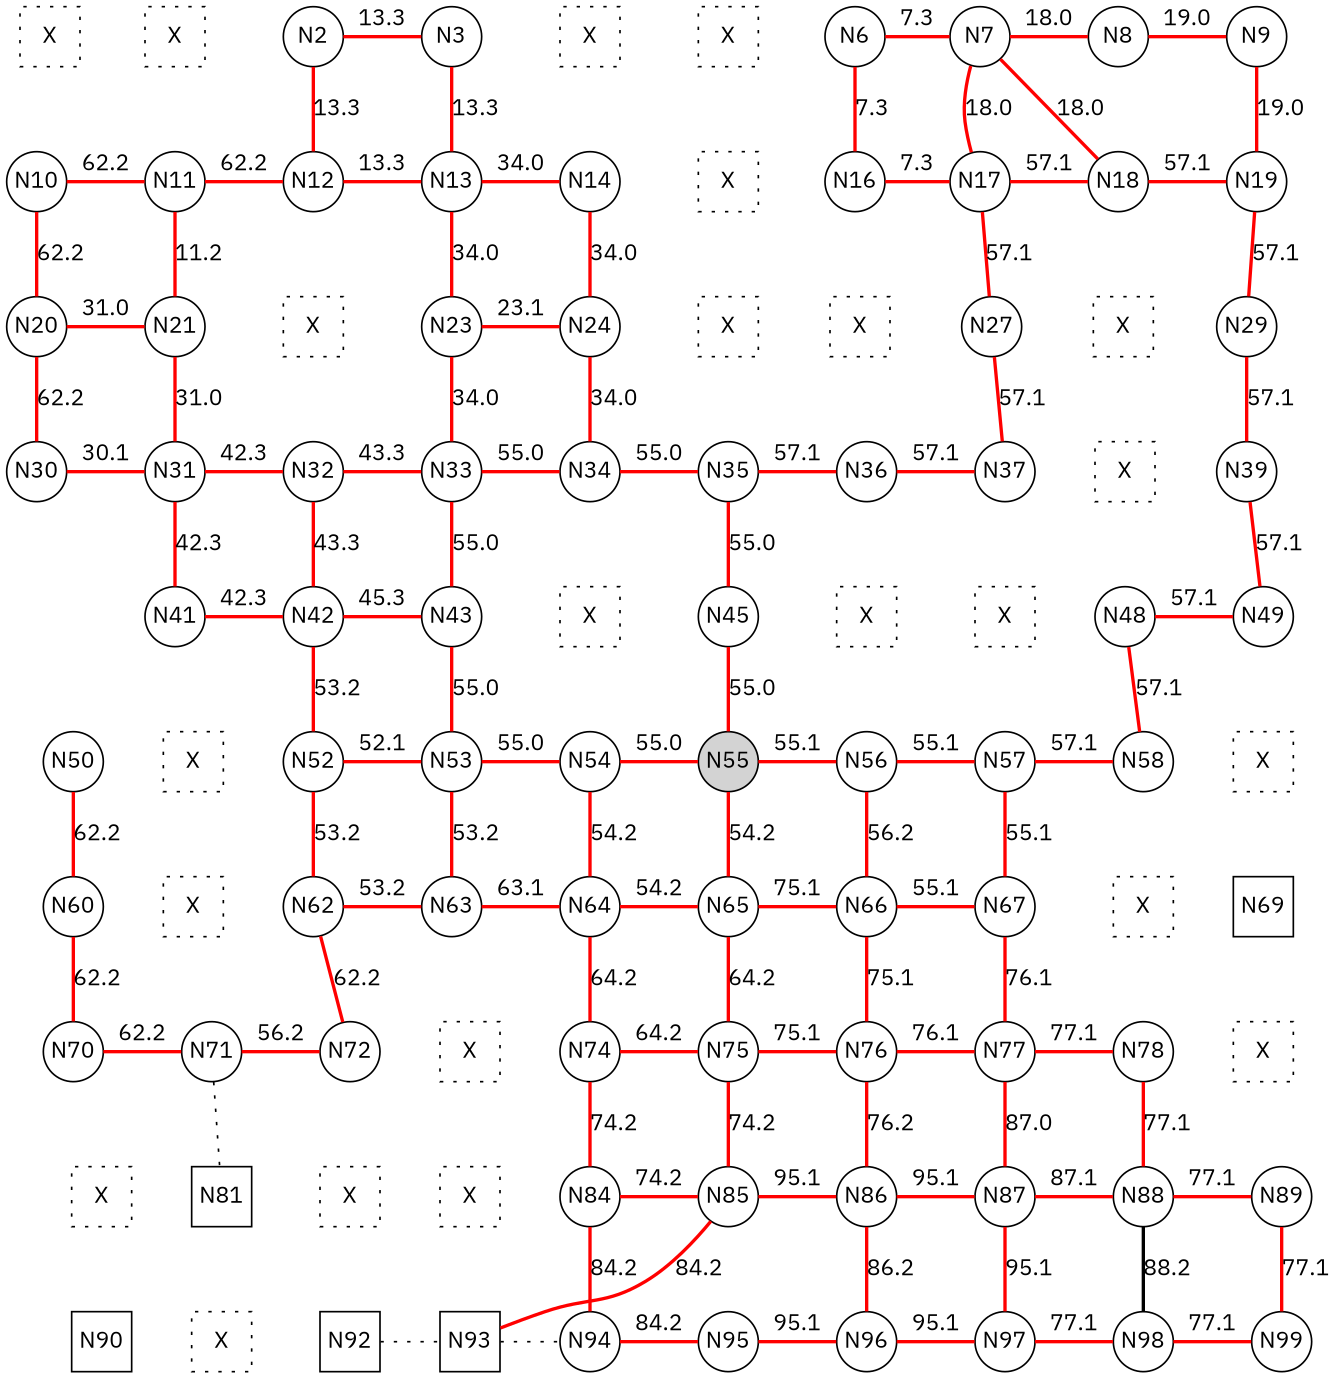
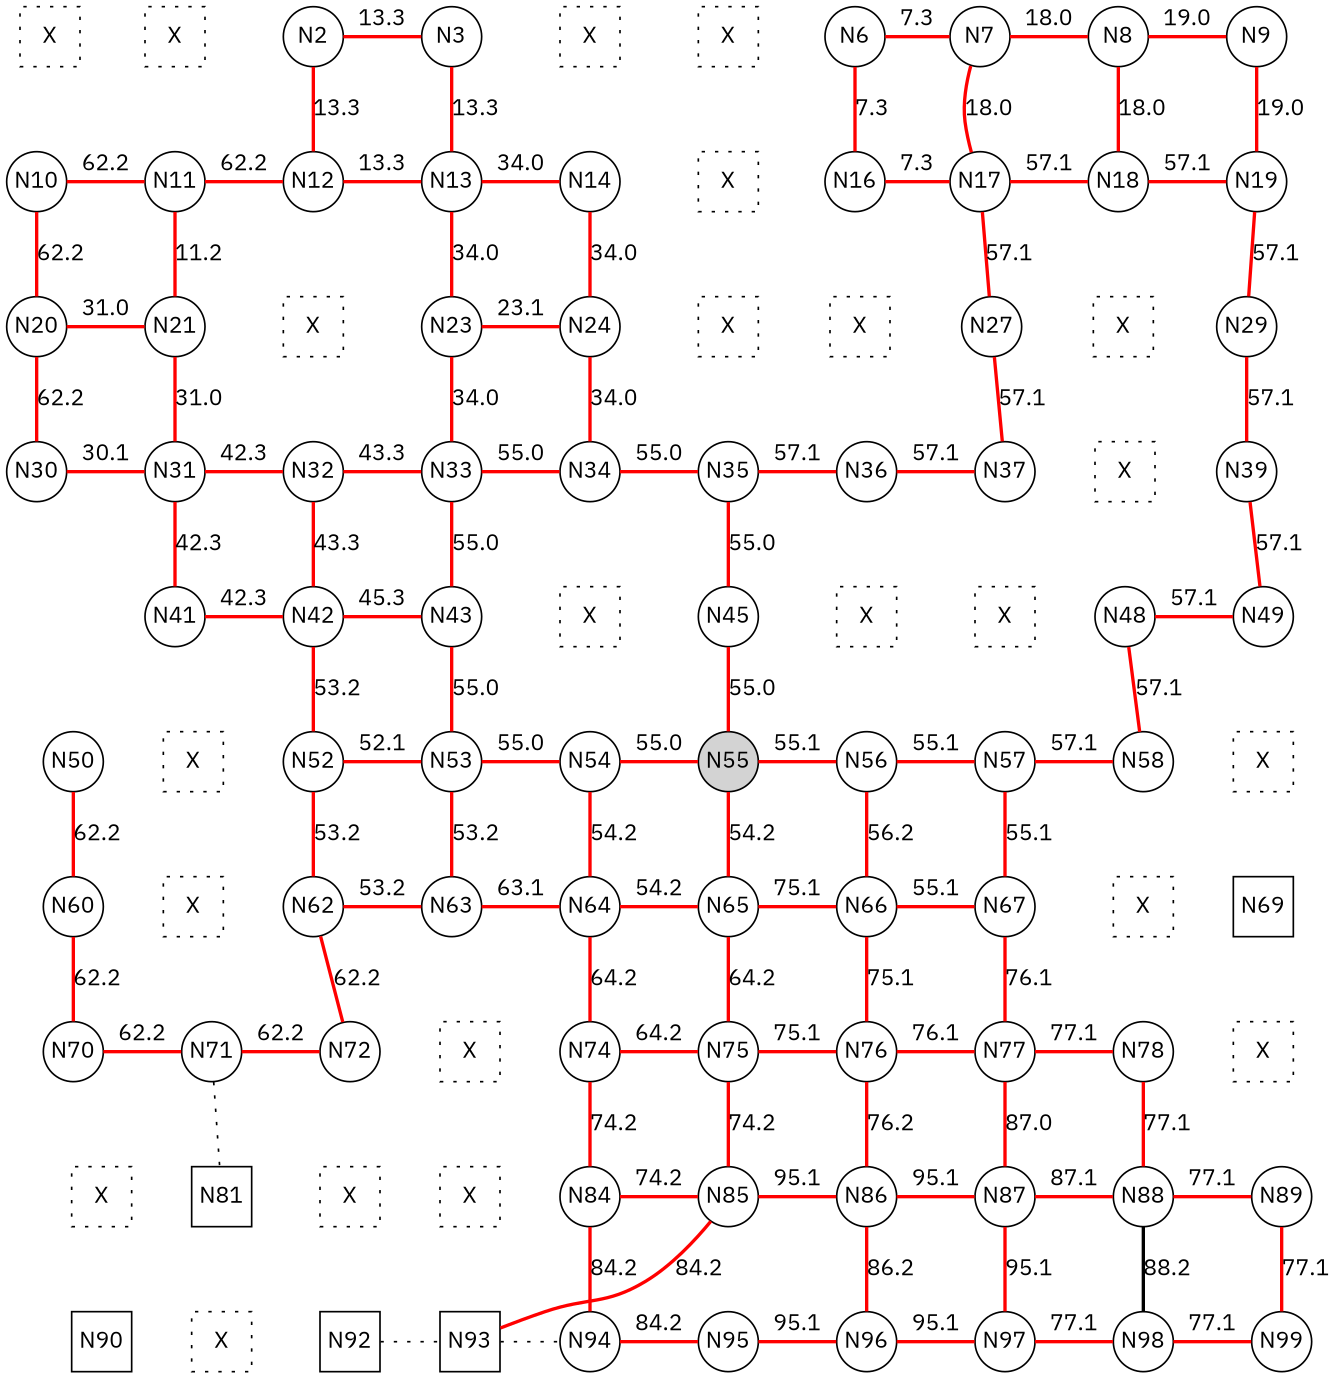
  digraph {
    fontname="IBM Plex Sans"
    node [fixedsize=true fontname="IBM Plex Sans" shape=circle]
    edge [dir=none fontname="IBM Plex Sans" style=bold color=red]
    n1 [label=X shape=square style=dotted]
    n2 [label=X shape=square style=dotted]
    N2
    N3
    n5 [label=X shape=square style=dotted]
    n6 [label=X shape=square style=dotted]
    N6
    N7
    N8
    N9
    N10
    N11
    N12
    N13
    N14
    n16 [label=X shape=square style=dotted]
    N16
    N17
    N18
    N19
    N20
    N21
    n23 [label=X shape=square style=dotted]
    N23
    N24
    n26 [label=X shape=square style=dotted]
    n27 [label=X shape=square style=dotted]
    N27
    n29 [label=X shape=square style=dotted]
    N29
    N30
    N31
    N32
    N33
    N34
    N35
    N36
    N37
    n39 [label=X shape=square style=dotted]
    N39
    N41
    N42
    N43
    n44 [label=X shape=square style=dotted]
    N45
    n46 [label=X shape=square style=dotted]
    n47 [label=X shape=square style=dotted]
    N48
    N49
    N50
    n51 [label=X shape=square style=dotted]
    N52
    N53
    N54
    N55 [style=filled]
    N56
    N57
    N58
    n59 [label=X shape=square style=dotted]
    N60
    n61 [label=X shape=square style=dotted]
    N62
    N63
    N64
    N65
    N66
    N67
    n68 [label=X shape=square style=dotted]
    N69 [shape=square]
    N70
    N71
    N72
    n73 [label=X shape=square style=dotted]
    N74
    N75
    N76
    N77
    N78
    n79 [label=X shape=square style=dotted]
    n80 [label=X shape=square style=dotted]
    N81 [shape=square]
    n82 [label=X shape=square style=dotted]
    n83 [label=X shape=square style=dotted]
    N84
    N85
    N86
    N87
    N88
    N89
    N90 [shape=square]
    n91 [label=X shape=square style=dotted]
    N92 [shape=square]
    N93 [shape=square]
    N94
    N95
    N96
    N97
    N98
    N99
    subgraph sub_1 {
      rank=same
      n1
      n2
      N2
      N3
      n5
      n6
      N6
      N7
      N8
      N9
    }
    subgraph sub_2 {
      rank=same
      N10
      N11
      N12
      N13
      N14
      n16
      N16
      N17
      N18
      N19
    }
    subgraph sub_3 {
      rank=same
      N20
      N21
      n23
      N23
      N24
      n26
      n27
      N27
      n29
      N29
    }
    subgraph sub_4 {
      rank=same
      N30
      N31
      N32
      N33
      N34
      N35
      N36
      N37
      n39
      N39
    }
    subgraph sub_5 {
      rank=same
      N41
      N42
      N43
      n44
      N45
      n46
      n47
      N48
      N49
    }
    subgraph sub_6 {
      rank=same
      N50
      n51
      N52
      N53
      N54
      N55
      N56
      N57
      N58
      n59
    }
    subgraph sub_7 {
      rank=same
      N60
      n61
      N62
      N63
      N64
      N65
      N66
      N67
      n68
      N69
    }
    subgraph sub_8 {
      rank=same
      N70
      N71
      N72
      n73
      N74
      N75
      N76
      N77
      N78
      n79
    }
    subgraph sub_9 {
      rank=same
      n80
      N81
      n82
      n83
      N84
      N85
      N86
      N87
      N88
      N89
    }
    subgraph sub_10 {
      rank=same
      N90
      n91
      N92
      N93
      N94
      N95
      N96
      N97
      N98
      N99
    }
    n1 -> n2 [label=" " style=invis color=""]
    n1 -> N10 [label=" " style=invis color=""]
    n2 -> N2 [label=" " style=invis color=""]
    n2 -> N11 [label=" " style=invis color=""]
    N2 -> N3 [label=13.3]
    N2 -> N12 [label=13.3]
    N3 -> n5 [label=" " style=invis color=""]
    N3 -> N13 [label=13.3]
    n5 -> n6 [label=" " style=invis color=""]
    n5 -> N14 [label=" " style=invis color=""]
    n6 -> N6 [label=" " style=invis color=""]
    n6 -> n16 [label=" " style=invis color=""]
    N6 -> N7 [label=7.3]
    N6 -> N16 [label=7.3]
    N7 -> N8 [label=18.0]
    N7 -> N17 [label=18.0]
    N8 -> N9 [label=19.0]
-   N7 -> N18 [label=18.0]
+   N8 -> N18 [label=18.0]
    N9 -> N19 [label=19.0]
    N10 -> N11 [label=62.2]
    N10 -> N20 [label=62.2]
    N11 -> N12 [label=62.2]
    N11 -> N21 [label=11.2]
    N12 -> N13 [label=13.3]
    N12 -> n23 [label=" " style=invis color=""]
    N13 -> N14 [label=34.0]
    N13 -> N23 [label=34.0]
    N14 -> n16 [label=" " style=invis color=""]
    N14 -> N24 [label=34.0]
    n16 -> N16 [label=" " style=invis color=""]
    n16 -> n26 [label=" " style=invis color=""]
    N16 -> N17 [label=7.3]
    N16 -> n27 [label=" " style=invis color=""]
    N17 -> N18 [label=57.1]
    N17 -> N27 [label=57.1]
    N18 -> N19 [label=57.1]
    N18 -> n29 [label=" " style=invis color=""]
    N19 -> N29 [label=57.1]
    N20 -> N21 [label=31.0]
    N20 -> N30 [label=62.2]
    N21 -> n23 [label=" " style=invis color=""]
    N21 -> N31 [label=31.0]
    n23 -> N23 [label=" " style=invis color=""]
    n23 -> N32 [label=" " style=invis color=""]
    N23 -> N24 [label=23.1]
    N23 -> N33 [label=34.0]
    N24 -> n26 [label=" " style=invis color=""]
    N24 -> N34 [label=34.0]
    n26 -> n27 [label=" " style=invis color=""]
    n26 -> N35 [label=" " style=invis color=""]
    n27 -> N27 [label=" " style=invis color=""]
    n27 -> N36 [label=" " style=invis color=""]
    N27 -> n29 [label=" " style=invis color=""]
    N27 -> N37 [label=57.1]
    n29 -> N29 [label=" " style=invis color=""]
    n29 -> n39 [label=" " style=invis color=""]
    N29 -> N39 [label=57.1]
    N30 -> N31 [label=30.1]
    N31 -> N32 [label=42.3]
    N31 -> N41 [label=42.3]
    N32 -> N33 [label=43.3]
    N32 -> N42 [label=43.3]
    N33 -> N34 [label=55.0]
    N33 -> N43 [label=55.0]
    N34 -> N35 [label=55.0]
    N34 -> n44 [label=" " style=invis color=""]
    N35 -> N36 [label=57.1]
    N35 -> N45 [label=55.0]
    N36 -> N37 [label=57.1]
    N36 -> n46 [label=" " style=invis color=""]
    N37 -> n39 [label=" " style=invis color=""]
    N37 -> n47 [label=" " style=invis color=""]
    n39 -> N39 [label=" " style=invis color=""]
    n39 -> N48 [label=" " style=invis color=""]
    N39 -> N49 [label=57.1]
    N41 -> N42 [label=42.3]
    N41 -> n51 [label=" " style=invis color=""]
    N42 -> N43 [label=45.3]
    N42 -> N52 [label=53.2]
    N43 -> n44 [label=" " style=invis color=""]
    N43 -> N53 [label=55.0]
    n44 -> N45 [label=" " style=invis color=""]
    n44 -> N54 [label=" " style=invis color=""]
    N45 -> n46 [label=" " style=invis color=""]
    N45 -> N55 [label=55.0]
    n46 -> n47 [label=" " style=invis color=""]
    n46 -> N56 [label=" " style=invis color=""]
    n47 -> N48 [label=" " style=invis color=""]
    n47 -> N57 [label=" " style=invis color=""]
    N48 -> N49 [label=57.1]
    N48 -> N58 [label=57.1]
    N49 -> n59 [label=" " style=invis color=""]
    N50 -> n51 [label=" " style=invis color=""]
    N50 -> N60 [label=62.2]
    n51 -> N52 [label=" " style=invis color=""]
    n51 -> n61 [label=" " style=invis color=""]
    N52 -> N53 [label=52.1]
    N52 -> N62 [label=53.2]
    N53 -> N54 [label=55.0]
    N53 -> N63 [label=53.2]
    N54 -> N55 [label=55.0]
    N54 -> N64 [label=54.2]
    N55 -> N56 [label=55.1]
    N55 -> N65 [label=54.2]
    N56 -> N57 [label=55.1]
    N56 -> N66 [label=56.2]
    N57 -> N58 [label=57.1]
    N57 -> N67 [label=55.1]
    N58 -> n59 [label=" " style=invis color=""]
    N58 -> n68 [label=" " style=invis color=""]
    n59 -> N69 [label=" " style=invis color=""]
    N60 -> n61 [label=" " style=invis color=""]
    N60 -> N70 [label=62.2]
    n61 -> N62 [label=" " style=invis color=""]
    n61 -> N71 [label=" " style=invis color=""]
    N62 -> N63 [label=53.2]
    N62 -> N72 [label=62.2]
    N63 -> N64 [label=63.1]
    N63 -> n73 [label=" " style=invis color=""]
    N64 -> N65 [label=54.2]
    N64 -> N74 [label=64.2]
    N65 -> N66 [label=75.1]
    N65 -> N75 [label=64.2]
    N66 -> N67 [label=55.1]
    N66 -> N76 [label=75.1]
    N67 -> n68 [label=" " style=invis color=""]
    N67 -> N77 [label=76.1]
    n68 -> N69 [label=" " style=invis color=""]
    n68 -> N78 [label=" " style=invis color=""]
    N69 -> n79 [label=" " style=invis color=""]
    N70 -> N71 [label=62.2]
    N70 -> n80 [label=" " style=invis color=""]
-   N71 -> N72 [label=56.2]
+   N71 -> N72 [label=62.2]
    N71 -> N81 [style=dotted color=""]
    N72 -> n73 [label=" " style=invis color=""]
    N72 -> n82 [label=" " style=invis color=""]
    n73 -> N74 [label=" " style=invis color=""]
    n73 -> n83 [label=" " style=invis color=""]
    N74 -> N75 [label=64.2]
    N74 -> N84 [label=74.2]
    N75 -> N76 [label=75.1]
    N75 -> N85 [label=74.2]
    N76 -> N77 [label=76.1]
    N76 -> N86 [label=76.2]
    N77 -> N78 [label=77.1]
    N77 -> N87 [label=87.0]
    N78 -> n79 [label=" " style=invis color=""]
    N78 -> N88 [label=77.1]
    n79 -> N89 [label=" " style=invis color=""]
    n80 -> N81 [label=" " style=invis color=""]
    n80 -> N90 [label=" " style=invis color=""]
    N81 -> n82 [label=" " style=invis color=""]
    N81 -> n91 [label=" " style=invis color=""]
    n82 -> n83 [label=" " style=invis color=""]
    n82 -> N92 [label=" " style=invis color=""]
    n83 -> N84 [label=" " style=invis color=""]
    n83 -> N93 [label=" " style=invis color=""]
    N84 -> N85 [label=74.2]
    N84 -> N94 [label=84.2]
    N85 -> N86 [label=95.1]
    N85 -> N93 [label=84.2]
    N86 -> N87 [label=95.1]
    N86 -> N96 [label=86.2]
    N87 -> N88 [label=87.1]
    N87 -> N97 [label=95.1]
    N88 -> N89 [label=77.1]
    N88 -> N98 [color=black label=88.2]
    N89 -> N99 [label=77.1]
    N90 -> n91 [label=" " style=invis color=""]
    n91 -> N92 [label=" " style=invis color=""]
    N92 -> N93 [style=dotted color=""]
    N93 -> N94 [style=dotted color=""]
    N94 -> N95 [label=84.2]
    N95 -> N96 [label=95.1]
    N96 -> N97 [label=95.1]
    N97 -> N98 [label=77.1]
    N98 -> N99 [label=77.1]
  }
